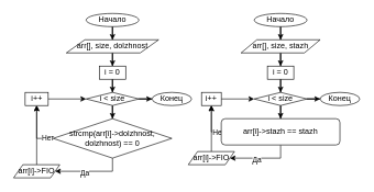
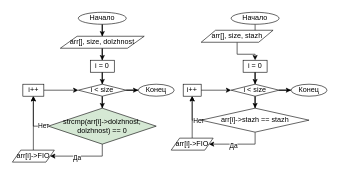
  <mxCell id="0" />
  <mxCell id="1" parent="0" />
  <mxCell id="2" style="edgeStyle=orthogonalEdgeStyle;rounded=0;orthogonalLoop=1;jettySize=auto;html=1;entryX=0.5;entryY=0;entryDx=0;entryDy=0;" edge="1" parent="1" source="3" target="5"><mxGeometry relative="1" as="geometry" /></mxCell>
  <mxCell id="3" value="Начало" style="ellipse;whiteSpace=wrap;html=1;" vertex="1" parent="1"><mxGeometry x="130" y="20" width="80" height="20" as="geometry" /></mxCell>
  <mxCell id="4" style="edgeStyle=orthogonalEdgeStyle;rounded=0;orthogonalLoop=1;jettySize=auto;html=1;entryX=0.5;entryY=0;entryDx=0;entryDy=0;" edge="1" parent="1" source="5" target="7"><mxGeometry relative="1" as="geometry" /></mxCell>
  <mxCell id="5" value="arr[], size, dolzhnost" style="shape=parallelogram;perimeter=parallelogramPerimeter;whiteSpace=wrap;html=1;fontFamily=Helvetica;fontSize=12;fontColor=#000000;align=center;strokeColor=#000000;fillColor=#ffffff;" vertex="1" parent="1"><mxGeometry x="100" y="60" width="140" height="20" as="geometry" /></mxCell>
  <mxCell id="6" style="edgeStyle=orthogonalEdgeStyle;rounded=0;orthogonalLoop=1;jettySize=auto;html=1;entryX=0.5;entryY=0;entryDx=0;entryDy=0;" edge="1" parent="1" source="7" target="10"><mxGeometry relative="1" as="geometry" /></mxCell>
  <mxCell id="7" value="i = 0" style="rounded=0;whiteSpace=wrap;html=1;fontFamily=Helvetica;fontSize=12;fontColor=#000000;align=center;strokeColor=#000000;fillColor=#ffffff;" vertex="1" parent="1"><mxGeometry x="150" y="100" width="40" height="20" as="geometry" /></mxCell>
  <mxCell id="8" style="edgeStyle=orthogonalEdgeStyle;rounded=0;orthogonalLoop=1;jettySize=auto;html=1;entryX=0.5;entryY=0;entryDx=0;entryDy=0;" edge="1" parent="1" source="10" target="17"><mxGeometry relative="1" as="geometry" /></mxCell>
  <mxCell id="9" style="edgeStyle=orthogonalEdgeStyle;rounded=0;orthogonalLoop=1;jettySize=auto;html=1;" edge="1" parent="1" source="10" target="20"><mxGeometry relative="1" as="geometry"><mxPoint x="230" y="150" as="targetPoint" /></mxGeometry></mxCell>
  <mxCell id="10" value="i &amp;lt; size" style="rhombus;whiteSpace=wrap;html=1;" vertex="1" parent="1"><mxGeometry x="130" y="140" width="80" height="20" as="geometry" /></mxCell>
  <mxCell id="11" style="edgeStyle=orthogonalEdgeStyle;rounded=0;orthogonalLoop=1;jettySize=auto;html=1;entryX=0;entryY=0.5;entryDx=0;entryDy=0;" edge="1" parent="1" source="12" target="10"><mxGeometry relative="1" as="geometry" /></mxCell>
  <mxCell id="12" value="i++" style="rounded=0;whiteSpace=wrap;html=1;fontFamily=Helvetica;fontSize=12;fontColor=#000000;align=center;strokeColor=#000000;fillColor=#ffffff;" vertex="1" parent="1"><mxGeometry x="37.5" y="140" width="35" height="20" as="geometry" /></mxCell>
  <mxCell id="13" style="edgeStyle=orthogonalEdgeStyle;rounded=0;orthogonalLoop=1;jettySize=auto;html=1;entryX=1;entryY=0.5;entryDx=0;entryDy=0;" edge="1" parent="1" source="17" target="19"><mxGeometry relative="1" as="geometry" /></mxCell>
  <mxCell id="14" value="Да" style="edgeLabel;html=1;align=center;verticalAlign=middle;resizable=0;points=[];" vertex="1" connectable="0" parent="13"><mxGeometry x="0.179" y="2" relative="1" as="geometry"><mxPoint as="offset" /></mxGeometry></mxCell>
  <mxCell id="15" style="edgeStyle=orthogonalEdgeStyle;rounded=0;orthogonalLoop=1;jettySize=auto;html=1;entryX=0.5;entryY=1;entryDx=0;entryDy=0;shadow=0;strokeColor=#000000;fillColor=#CCE5FF;" edge="1" parent="1" source="17" target="12"><mxGeometry relative="1" as="geometry" /></mxCell>
  <mxCell id="16" value="Нет" style="edgeLabel;html=1;align=center;verticalAlign=middle;resizable=0;points=[];" vertex="1" connectable="0" parent="15"><mxGeometry x="-0.749" y="-1" relative="1" as="geometry"><mxPoint as="offset" /></mxGeometry></mxCell>
- <mxCell id="17" value="strcmp(arr[i]-&amp;gt;dolzhnost, dolzhnost) == 0" style="rhombus;whiteSpace=wrap;html=1;" vertex="1" parent="1"><mxGeometry x="80" y="180" width="180" height="60" as="geometry" /></mxCell>
+ <mxCell id="17" value="strcmp(arr[i]-&amp;gt;dolzhnost, dolzhnost) == 0" style="rhombus;whiteSpace=wrap;html=1;fillColor=#d5e8d4;" vertex="1" parent="1"><mxGeometry x="80" y="180" width="180" height="60" as="geometry" /></mxCell>
  <mxCell id="18" style="edgeStyle=orthogonalEdgeStyle;rounded=0;orthogonalLoop=1;jettySize=auto;html=1;entryX=0.5;entryY=1;entryDx=0;entryDy=0;shadow=0;strokeColor=#000000;fillColor=#CCE5FF;" edge="1" parent="1" source="19" target="12"><mxGeometry relative="1" as="geometry" /></mxCell>
  <mxCell id="19" value="arr[i]-&amp;gt;FIO" style="shape=parallelogram;perimeter=parallelogramPerimeter;whiteSpace=wrap;html=1;fontFamily=Helvetica;fontSize=12;fontColor=#000000;align=center;strokeColor=#000000;fillColor=#ffffff;" vertex="1" parent="1"><mxGeometry x="20" y="250" width="70" height="20" as="geometry" /></mxCell>
  <mxCell id="20" value="Конец" style="ellipse;whiteSpace=wrap;html=1;" vertex="1" parent="1"><mxGeometry x="230" y="140" width="60" height="20" as="geometry" /></mxCell>
  <mxCell id="21" style="edgeStyle=orthogonalEdgeStyle;rounded=0;orthogonalLoop=1;jettySize=auto;html=1;entryX=0.5;entryY=0;entryDx=0;entryDy=0;" edge="1" parent="1" source="22" target="24"><mxGeometry relative="1" as="geometry" /></mxCell>
  <mxCell id="22" value="Начало" style="ellipse;whiteSpace=wrap;html=1;" vertex="1" parent="1"><mxGeometry x="385" y="20" width="80" height="20" as="geometry" /></mxCell>
  <mxCell id="23" style="edgeStyle=orthogonalEdgeStyle;rounded=0;orthogonalLoop=1;jettySize=auto;html=1;entryX=0.5;entryY=0;entryDx=0;entryDy=0;" edge="1" parent="1" source="24" target="26"><mxGeometry relative="1" as="geometry" /></mxCell>
- <mxCell id="24" value="arr[], size,&amp;nbsp;stazh" style="shape=parallelogram;perimeter=parallelogramPerimeter;whiteSpace=wrap;html=1;fontFamily=Helvetica;fontSize=12;fontColor=#000000;align=center;strokeColor=#000000;fillColor=#ffffff;" vertex="1" parent="1"><mxGeometry x="365" y="60" width="120" height="20" as="geometry" /></mxCell>
+ <mxCell id="24" value="arr[], size,&amp;nbsp;stazh" style="shape=parallelogram;perimeter=parallelogramPerimeter;whiteSpace=wrap;html=1;fontFamily=Helvetica;fontSize=12;fontColor=#000000;align=center;strokeColor=#000000;fillColor=#ffffff;" vertex="1" parent="1"><mxGeometry x="335" y="50" width="120" height="20" as="geometry" /></mxCell>
  <mxCell id="25" style="edgeStyle=orthogonalEdgeStyle;rounded=0;orthogonalLoop=1;jettySize=auto;html=1;entryX=0.5;entryY=0;entryDx=0;entryDy=0;" edge="1" parent="1" source="26" target="29"><mxGeometry relative="1" as="geometry" /></mxCell>
  <mxCell id="26" value="i = 0" style="rounded=0;whiteSpace=wrap;html=1;fontFamily=Helvetica;fontSize=12;fontColor=#000000;align=center;strokeColor=#000000;fillColor=#ffffff;" vertex="1" parent="1"><mxGeometry x="405" y="100" width="40" height="20" as="geometry" /></mxCell>
  <mxCell id="27" style="edgeStyle=orthogonalEdgeStyle;rounded=0;orthogonalLoop=1;jettySize=auto;html=1;entryX=0.5;entryY=0;entryDx=0;entryDy=0;" edge="1" parent="1" source="29" target="36"><mxGeometry relative="1" as="geometry" /></mxCell>
  <mxCell id="28" style="edgeStyle=orthogonalEdgeStyle;rounded=0;orthogonalLoop=1;jettySize=auto;html=1;" edge="1" parent="1" source="29" target="39"><mxGeometry relative="1" as="geometry"><mxPoint x="485" y="150" as="targetPoint" /></mxGeometry></mxCell>
  <mxCell id="29" value="i &amp;lt; size" style="rhombus;whiteSpace=wrap;html=1;" vertex="1" parent="1"><mxGeometry x="385" y="140" width="80" height="20" as="geometry" /></mxCell>
  <mxCell id="30" style="edgeStyle=orthogonalEdgeStyle;rounded=0;orthogonalLoop=1;jettySize=auto;html=1;entryX=0;entryY=0.5;entryDx=0;entryDy=0;" edge="1" parent="1" source="31" target="29"><mxGeometry relative="1" as="geometry" /></mxCell>
  <mxCell id="31" value="i++" style="rounded=0;whiteSpace=wrap;html=1;fontFamily=Helvetica;fontSize=12;fontColor=#000000;align=center;strokeColor=#000000;fillColor=#ffffff;" vertex="1" parent="1"><mxGeometry x="305" y="140" width="30" height="20" as="geometry" /></mxCell>
  <mxCell id="32" style="edgeStyle=orthogonalEdgeStyle;rounded=0;orthogonalLoop=1;jettySize=auto;html=1;entryX=1;entryY=0.5;entryDx=0;entryDy=0;" edge="1" parent="1" source="36" target="38"><mxGeometry relative="1" as="geometry" /></mxCell>
  <mxCell id="33" value="Да" style="edgeLabel;html=1;align=center;verticalAlign=middle;resizable=0;points=[];" vertex="1" connectable="0" parent="32"><mxGeometry x="0.179" y="2" relative="1" as="geometry"><mxPoint as="offset" /></mxGeometry></mxCell>
  <mxCell id="34" style="edgeStyle=orthogonalEdgeStyle;rounded=0;orthogonalLoop=1;jettySize=auto;html=1;entryX=0.5;entryY=1;entryDx=0;entryDy=0;shadow=0;strokeColor=#000000;fillColor=#CCE5FF;" edge="1" parent="1" source="36" target="31"><mxGeometry relative="1" as="geometry"><Array as="points"><mxPoint x="320" y="200" /></Array></mxGeometry></mxCell>
  <mxCell id="35" value="Нет" style="edgeLabel;html=1;align=center;verticalAlign=middle;resizable=0;points=[];" vertex="1" connectable="0" parent="34"><mxGeometry x="-0.847" y="-1" relative="1" as="geometry"><mxPoint x="-0.83" y="1" as="offset" /></mxGeometry></mxCell>
- <mxCell id="36" value="arr[i]-&amp;gt;stazh ==&amp;nbsp;stazh" style="whiteSpace=wrap;html=1;rounded=1;" vertex="1" parent="1"><mxGeometry x="335" y="180" width="180" height="40" as="geometry" /></mxCell>
+ <mxCell id="36" value="arr[i]-&amp;gt;stazh ==&amp;nbsp;stazh" style="rhombus;whiteSpace=wrap;html=1;" vertex="1" parent="1"><mxGeometry x="335" y="180" width="180" height="40" as="geometry" /></mxCell>
  <mxCell id="37" style="edgeStyle=orthogonalEdgeStyle;rounded=0;orthogonalLoop=1;jettySize=auto;html=1;entryX=0.5;entryY=1;entryDx=0;entryDy=0;" edge="1" parent="1" source="38" target="31"><mxGeometry relative="1" as="geometry" /></mxCell>
  <mxCell id="38" value="arr[i]-&amp;gt;FIO" style="shape=parallelogram;perimeter=parallelogramPerimeter;whiteSpace=wrap;html=1;fontFamily=Helvetica;fontSize=12;fontColor=#000000;align=center;strokeColor=#000000;fillColor=#ffffff;" vertex="1" parent="1"><mxGeometry x="285" y="230" width="70" height="20" as="geometry" /></mxCell>
  <mxCell id="39" value="Конец" style="ellipse;whiteSpace=wrap;html=1;" vertex="1" parent="1"><mxGeometry x="485" y="140" width="60" height="20" as="geometry" /></mxCell>
